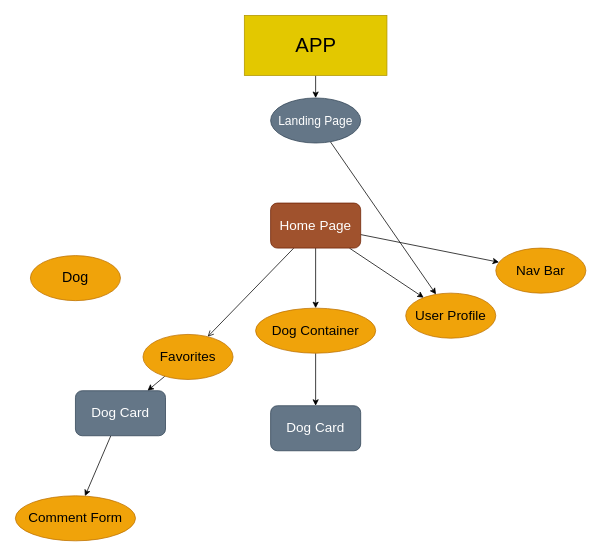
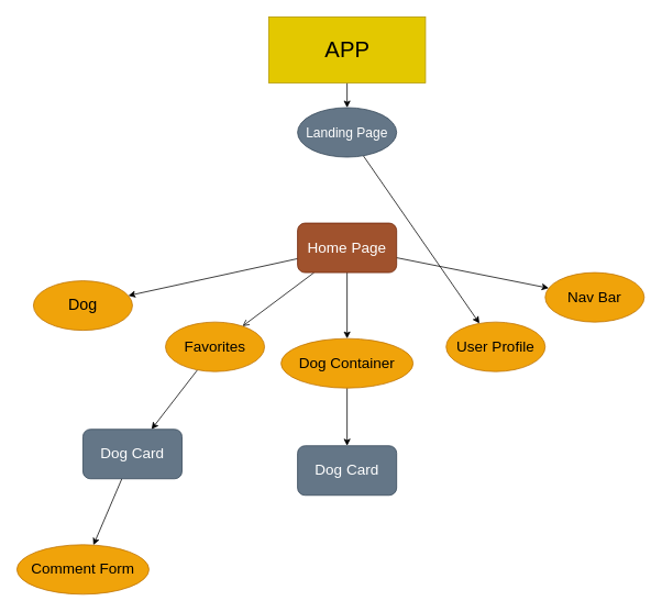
  <mxCell id="0" />
  <mxCell id="1" parent="0" />
  <mxCell id="2" value="" style="edgeStyle=none;html=1;fontSize=27;" edge="1" parent="1" source="3" target="6"><mxGeometry relative="1" as="geometry" /></mxCell>
  <mxCell id="3" value="" style="whiteSpace=wrap;html=1;fillColor=#e3c800;strokeColor=#B09500;fontColor=#000000;" vertex="1" parent="1"><mxGeometry x="325" y="20" width="190" height="80" as="geometry" /></mxCell>
  <mxCell id="4" value="&lt;font style=&quot;font-size: 27px&quot;&gt;APP&lt;/font&gt;" style="text;html=1;resizable=0;autosize=1;align=center;verticalAlign=middle;points=[];fillColor=none;strokeColor=none;rounded=0;" vertex="1" parent="1"><mxGeometry x="385" y="45" width="70" height="30" as="geometry" /></mxCell>
  <mxCell id="5" value="" style="edgeStyle=none;html=1;fontSize=16;" edge="1" parent="1" source="6" target="21"><mxGeometry relative="1" as="geometry" /></mxCell>
  <mxCell id="6" value="&lt;font style=&quot;font-size: 16px&quot;&gt;Landing Page&lt;/font&gt;" style="ellipse;whiteSpace=wrap;html=1;fillColor=#647687;fontColor=#ffffff;strokeColor=#314354;" vertex="1" parent="1"><mxGeometry x="360" y="130" width="120" height="60" as="geometry" /></mxCell>
  <mxCell id="7" value="" style="edgeStyle=none;html=1;fontSize=18;" edge="1" parent="1" source="11" target="13"><mxGeometry relative="1" as="geometry" /></mxCell>
- <mxCell id="8" value="" style="edgeStyle=none;html=1;fontSize=18;" edge="1" parent="1" source="11" target="21"><mxGeometry relative="1" as="geometry" /></mxCell>
+ <mxCell id="8" value="" style="edgeStyle=none;html=1;fontSize=18;" edge="1" parent="1" source="11" target="14"><mxGeometry relative="1" as="geometry" /></mxCell>
  <mxCell id="9" value="" style="edgeStyle=none;html=1;fontSize=19;endArrow=open;" edge="1" parent="1" source="11" target="16"><mxGeometry relative="1" as="geometry" /></mxCell>
  <mxCell id="10" value="" style="edgeStyle=none;html=1;fontSize=18;" edge="1" parent="1" source="11" target="22"><mxGeometry relative="1" as="geometry" /></mxCell>
  <mxCell id="11" value="&lt;font style=&quot;font-size: 18px&quot;&gt;Home Page&lt;/font&gt;" style="rounded=1;whiteSpace=wrap;html=1;fillColor=#a0522d;fontColor=#ffffff;strokeColor=#6D1F00;" vertex="1" parent="1"><mxGeometry x="360" y="270" width="120" height="60" as="geometry" /></mxCell>
  <mxCell id="12" value="" style="edgeStyle=none;html=1;fontSize=18;" edge="1" parent="1" source="13" target="17"><mxGeometry relative="1" as="geometry" /></mxCell>
  <mxCell id="13" value="&lt;font style=&quot;font-size: 18px&quot;&gt;Dog Container&lt;/font&gt;" style="ellipse;whiteSpace=wrap;html=1;rounded=1;fillColor=#f0a30a;fontColor=#000000;strokeColor=#BD7000;" vertex="1" parent="1"><mxGeometry x="340" y="410" width="160" height="60" as="geometry" /></mxCell>
  <mxCell id="14" value="&lt;font style=&quot;font-size: 19px&quot;&gt;Dog&lt;/font&gt;" style="ellipse;whiteSpace=wrap;html=1;rounded=1;fillColor=#f0a30a;fontColor=#000000;strokeColor=#BD7000;" vertex="1" parent="1"><mxGeometry x="40" y="340" width="120" height="60" as="geometry" /></mxCell>
  <mxCell id="15" value="" style="edgeStyle=none;html=1;fontSize=18;" edge="1" parent="1" source="16" target="19"><mxGeometry relative="1" as="geometry" /></mxCell>
- <mxCell id="16" value="&lt;font style=&quot;font-size: 18px&quot;&gt;Favorites&lt;/font&gt;" style="ellipse;whiteSpace=wrap;html=1;rounded=1;fillColor=#f0a30a;fontColor=#000000;strokeColor=#BD7000;" vertex="1" parent="1"><mxGeometry x="190" y="445" width="120" height="60" as="geometry" /></mxCell>
+ <mxCell id="16" value="&lt;font style=&quot;font-size: 18px&quot;&gt;Favorites&lt;/font&gt;" style="ellipse;whiteSpace=wrap;html=1;rounded=1;fillColor=#f0a30a;fontColor=#000000;strokeColor=#BD7000;" vertex="1" parent="1"><mxGeometry x="200" y="390" width="120" height="60" as="geometry" /></mxCell>
  <mxCell id="17" value="&lt;font style=&quot;font-size: 18px&quot;&gt;Dog Card&lt;/font&gt;" style="whiteSpace=wrap;html=1;rounded=1;fillColor=#647687;fontColor=#ffffff;strokeColor=#314354;" vertex="1" parent="1"><mxGeometry x="360" y="540" width="120" height="60" as="geometry" /></mxCell>
  <mxCell id="18" value="" style="edgeStyle=none;html=1;fontSize=18;" edge="1" parent="1" source="19" target="20"><mxGeometry relative="1" as="geometry" /></mxCell>
  <mxCell id="19" value="&lt;font style=&quot;font-size: 18px&quot;&gt;Dog Card&lt;/font&gt;" style="rounded=1;whiteSpace=wrap;html=1;fillColor=#647687;fontColor=#ffffff;strokeColor=#314354;" vertex="1" parent="1"><mxGeometry x="100" y="520" width="120" height="60" as="geometry" /></mxCell>
  <mxCell id="20" value="&lt;font style=&quot;font-size: 18px&quot;&gt;Comment Form&lt;/font&gt;" style="ellipse;whiteSpace=wrap;html=1;rounded=1;fillColor=#f0a30a;fontColor=#000000;strokeColor=#BD7000;" vertex="1" parent="1"><mxGeometry x="20" y="660" width="160" height="60" as="geometry" /></mxCell>
  <mxCell id="21" value="&lt;font style=&quot;font-size: 18px&quot;&gt;User Profile&lt;/font&gt;" style="ellipse;whiteSpace=wrap;html=1;rounded=1;fillColor=#f0a30a;fontColor=#000000;strokeColor=#BD7000;" vertex="1" parent="1"><mxGeometry x="540" y="390" width="120" height="60" as="geometry" /></mxCell>
  <mxCell id="22" value="&lt;font style=&quot;font-size: 18px&quot;&gt;Nav Bar&lt;/font&gt;" style="ellipse;whiteSpace=wrap;html=1;rounded=1;fillColor=#f0a30a;fontColor=#000000;strokeColor=#BD7000;" vertex="1" parent="1"><mxGeometry x="660" y="330" width="120" height="60" as="geometry" /></mxCell>
